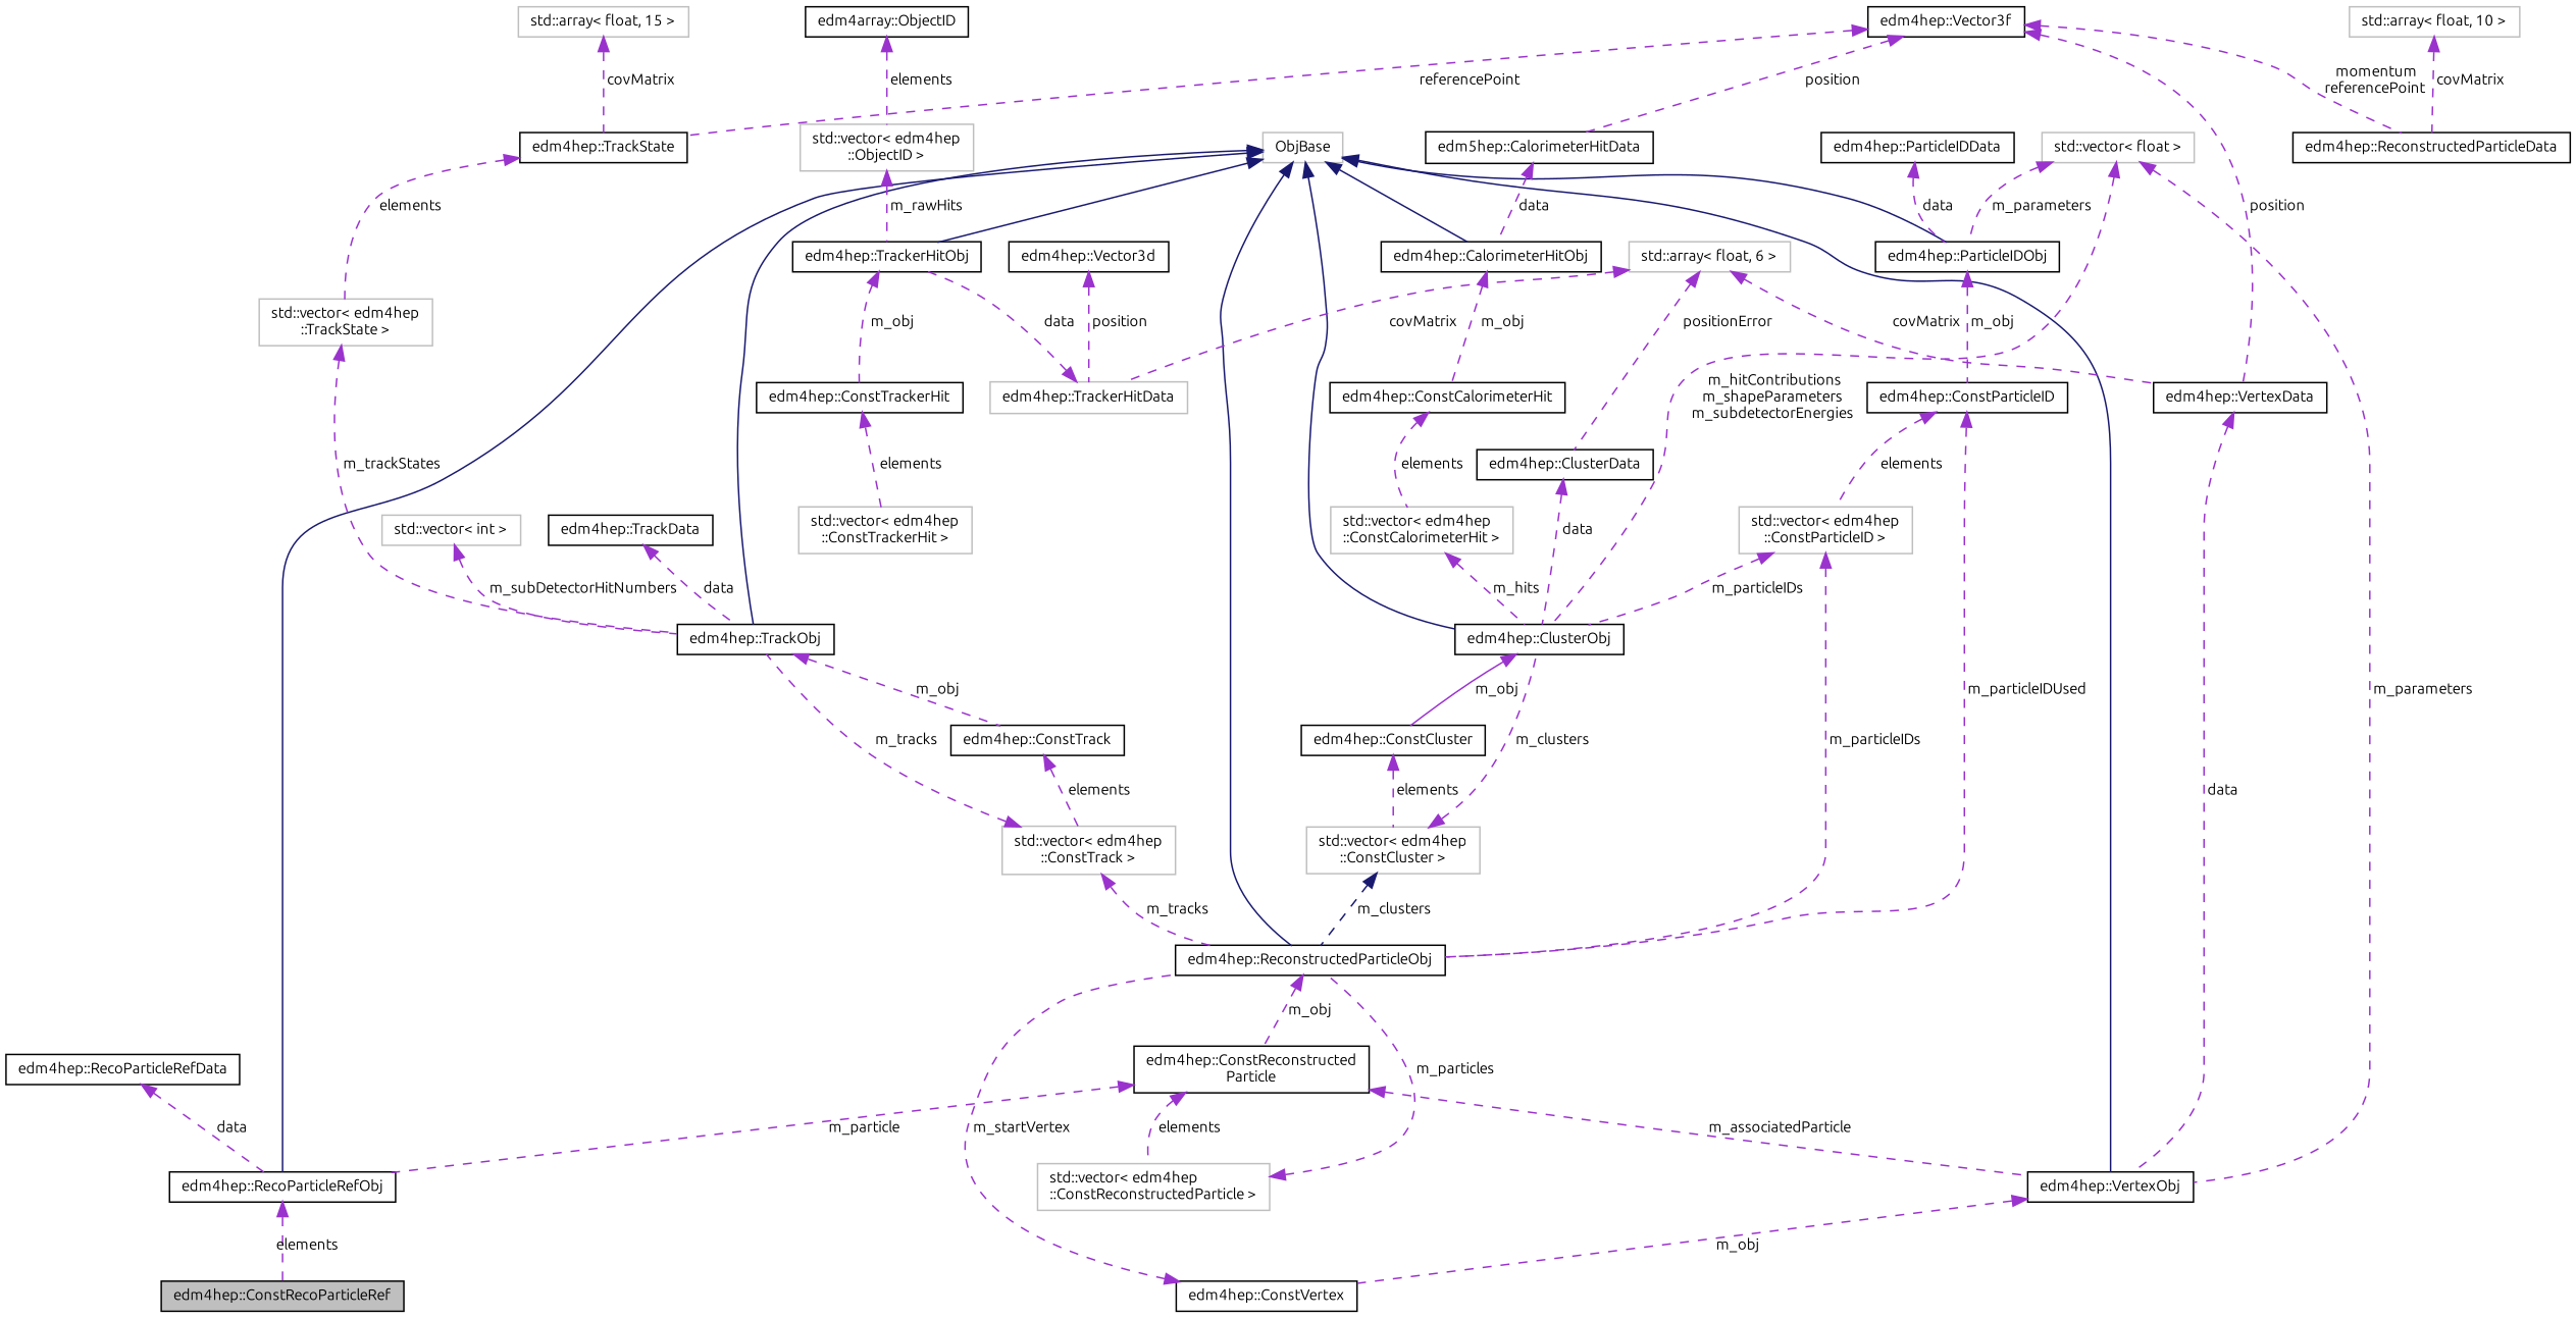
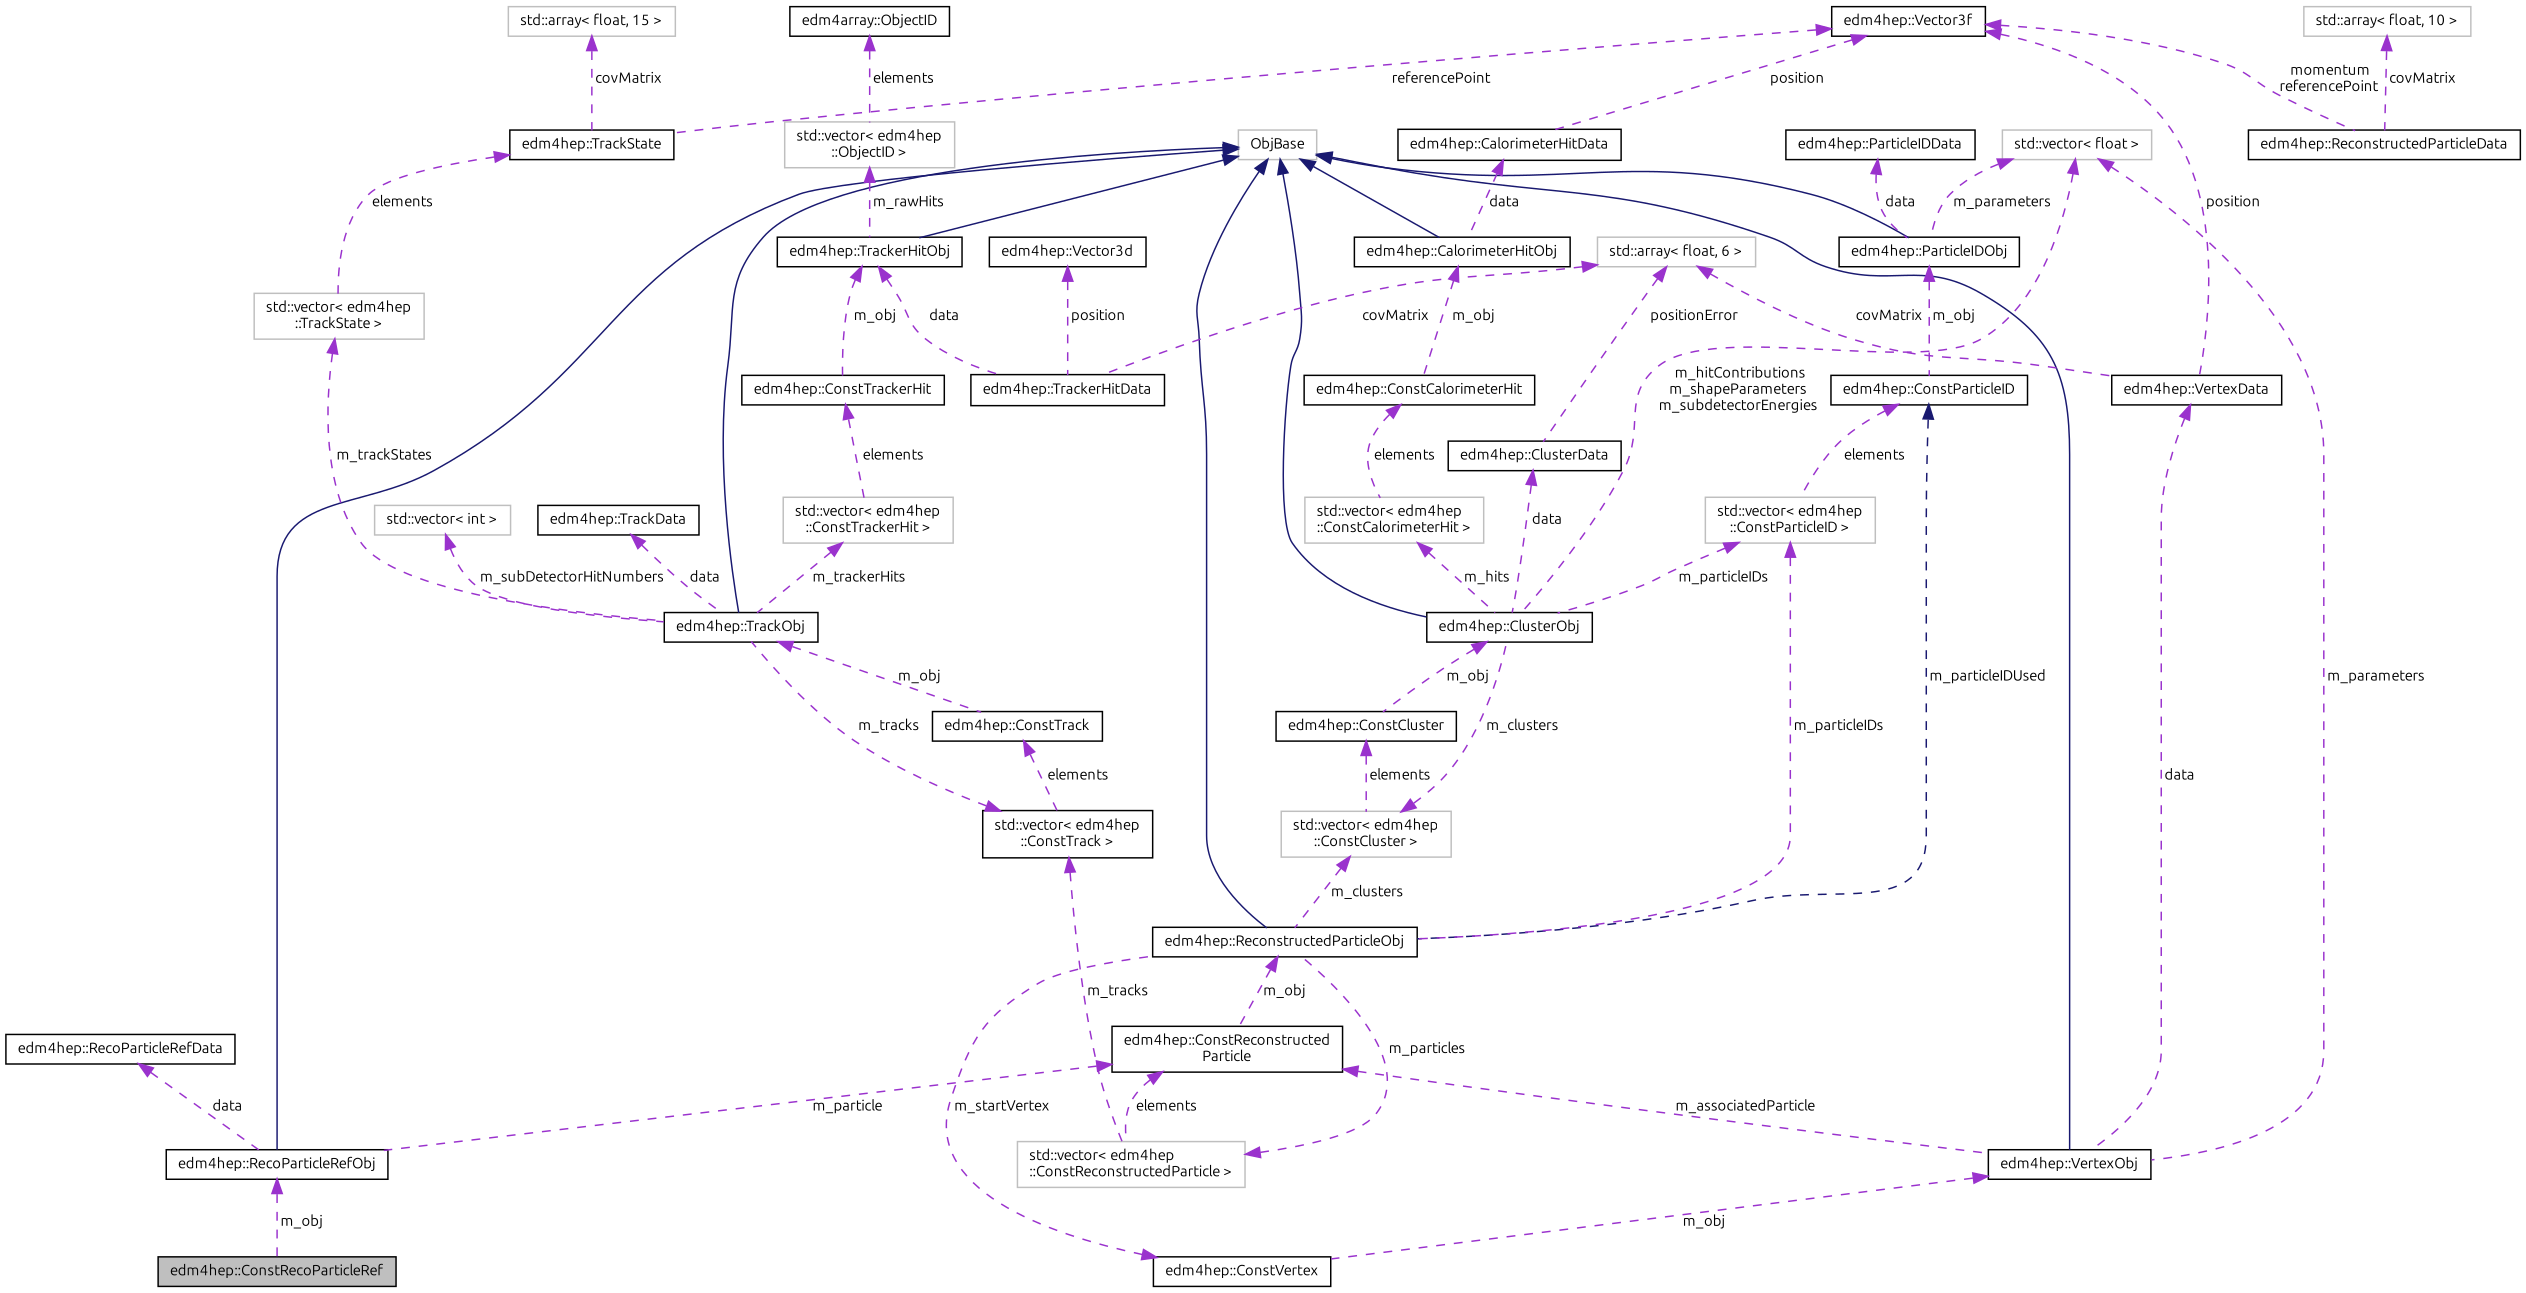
  digraph {
    fontname=Ubuntu
    rankdir=TB
    node [color=black fillcolor=white fontname=Ubuntu fontsize=10 shape=record style=filled]
    edge [color=darkorchid3 dir=back fontname=Ubuntu fontsize=10 labelfontname=Helvetica labelfontsize=10 style=dashed]
    n1 [fillcolor=grey75 fontcolor=black height=0.2 label="edm4hep::ConstRecoParticleRef" width=0.4]
    n2 [height=0.2 label="edm4hep::RecoParticleRefObj" width=0.4]
    n3 [color=grey75 height=0.2 label=ObjBase width=0.4]
    n4 [height=0.2 label="edm4hep::ReconstructedParticleObj" width=0.4]
    n5 [height=0.2 label="edm4hep::ClusterObj" width=0.4]
    n6 [height=0.2 label="edm4hep::ParticleIDObj" width=0.4]
    n7 [height=0.2 label="edm4hep::CalorimeterHitObj" width=0.4]
    n8 [height=0.2 label="edm4hep::TrackObj" width=0.4]
    n9 [height=0.2 label="edm4hep::TrackerHitObj" width=0.4]
    n10 [height=0.2 label="edm4hep::VertexObj" width=0.4]
    n11 [height=0.2 label="edm4hep::ConstReconstructed\lParticle" width=0.4]
    n12 [height=0.2 label="edm4hep::ConstCluster" width=0.4]
    n13 [height=0.2 label="edm4hep::ConstParticleID" width=0.4]
    n14 [height=0.2 label="edm4hep::ConstCalorimeterHit" width=0.4]
    n15 [height=0.2 label="edm4hep::ConstTrack" width=0.4]
    n16 [height=0.2 label="edm4hep::ConstTrackerHit" width=0.4]
    n17 [height=0.2 label="edm4hep::ConstVertex" width=0.4]
    n18 [color=grey75 height=0.2 label="std::vector\< edm4hep\l::ConstReconstructedParticle \>" width=0.4]
    n19 [color=grey75 height=0.2 label="std::vector\< edm4hep\l::ConstCluster \>" width=0.4]
    n20 [color=grey75 height=0.2 label="std::vector\< edm4hep\l::ConstParticleID \>" width=0.4]
    n21 [height=0.2 label="edm4hep::ParticleIDData" width=0.4]
    n22 [color=grey75 height=0.2 label="std::vector\< float \>" width=0.4]
    n23 [color=grey75 height=0.2 label="std::vector\< edm4hep\l::ConstCalorimeterHit \>" width=0.4]
-   n24 [height=0.2 label="edm5hep::CalorimeterHitData" width=0.4]
+   n24 [height=0.2 label="edm4hep::CalorimeterHitData" width=0.4]
    n25 [height=0.2 label="edm4hep::Vector3f" width=0.4]
    n26 [height=0.2 label="edm4hep::TrackState" width=0.4]
    n27 [height=0.2 label="edm4hep::ReconstructedParticleData" width=0.4]
    n28 [height=0.2 label="edm4hep::VertexData" width=0.4]
    n29 [height=0.2 label="edm4hep::ClusterData" width=0.4]
    n30 [color=grey75 height=0.2 label="std::vector\< edm4hep\l::TrackState \>" width=0.4]
    n31 [color=grey75 height=0.2 label="std::array\< float, 6 \>" width=0.4]
-   n32 [color=grey75 height=0.2 label="edm4hep::TrackerHitData" width=0.4]
-   n33 [color=grey75 height=0.2 label="std::vector\< edm4hep\l::ConstTrack \>" width=0.4]
+   n32 [height=0.2 label="edm4hep::TrackerHitData" width=0.4]
+   n33 [height=0.2 label="std::vector\< edm4hep\l::ConstTrack \>" width=0.4]
    n34 [color=grey75 height=0.2 label="std::array\< float, 15 \>" width=0.4]
    n35 [color=grey75 height=0.2 label="std::vector\< edm4hep\l::ConstTrackerHit \>" width=0.4]
    n36 [color=grey75 height=0.2 label="std::vector\< edm4hep\l::ObjectID \>" width=0.4]
    n37 [height=0.2 label="edm4array::ObjectID" width=0.4]
    n38 [height=0.2 label="edm4hep::Vector3d" width=0.4]
    n39 [color=grey75 height=0.2 label="std::vector\< int \>" width=0.4]
    n40 [height=0.2 label="edm4hep::TrackData" width=0.4]
    n41 [color=grey75 height=0.2 label="std::array\< float, 10 \>" width=0.4]
    n42 [height=0.2 label="edm4hep::RecoParticleRefData" width=0.4]
-   n2 -> n1 [label=" elements"]
+   n2 -> n1 [label=" m_obj"]
    n3 -> n2 [color=midnightblue style=solid]
    n3 -> n4 [color=midnightblue style=solid]
    n3 -> n5 [color=midnightblue style=solid]
    n3 -> n6 [color=midnightblue style=solid]
    n3 -> n7 [color=midnightblue style=solid]
    n3 -> n8 [color=midnightblue style=solid]
    n3 -> n9 [color=midnightblue style=solid]
    n3 -> n10 [color=midnightblue style=solid]
    n4 -> n11 [label=" m_obj"]
-   n5 -> n12 [label=" m_obj" style=solid]
+   n5 -> n12 [label=" m_obj"]
    n6 -> n13 [label=" m_obj"]
    n7 -> n14 [label=" m_obj"]
    n8 -> n15 [label=" m_obj"]
    n9 -> n16 [label=" m_obj"]
    n10 -> n17 [label=" m_obj"]
    n11 -> n2 [label=" m_particle"]
    n11 -> n10 [label=" m_associatedParticle"]
    n11 -> n18 [label=" elements"]
    n12 -> n19 [label=" elements"]
-   n13 -> n4 [label=" m_particleIDUsed"]
+   n13 -> n4 [color=midnightblue label=" m_particleIDUsed"]
    n13 -> n20 [label=" elements"]
    n14 -> n23 [label=" elements"]
    n15 -> n33 [label=" elements"]
    n16 -> n35 [label=" elements"]
    n17 -> n4 [label=" m_startVertex"]
    n18 -> n4 [label=" m_particles"]
-   n19 -> n4 [color=midnightblue label=" m_clusters"]
+   n19 -> n4 [label=" m_clusters"]
    n19 -> n5 [label=" m_clusters"]
    n20 -> n4 [label=" m_particleIDs"]
    n20 -> n5 [label=" m_particleIDs"]
    n21 -> n6 [label=" data"]
    n22 -> n5 [label=" m_hitContributions\nm_shapeParameters\nm_subdetectorEnergies"]
    n22 -> n6 [label=" m_parameters"]
    n22 -> n10 [label=" m_parameters"]
    n23 -> n5 [label=" m_hits"]
    n24 -> n7 [label=" data"]
    n25 -> n24 [label=" position"]
    n25 -> n26 [label=" referencePoint"]
    n25 -> n27 [label=" momentum\nreferencePoint"]
    n25 -> n28 [label=" position"]
    n26 -> n30 [label=" elements"]
    n28 -> n10 [label=" data"]
    n29 -> n5 [label=" data"]
    n30 -> n8 [label=" m_trackStates"]
    n31 -> n28 [label=" covMatrix"]
    n31 -> n29 [label=" positionError"]
    n31 -> n32 [label=" covMatrix"]
-   n32 -> n9 [label=" data"]
-   n33 -> n4 [label=" m_tracks"]
+   n9 -> n32 [label=" data"]
+   n33 -> n18 [label=" m_tracks"]
    n33 -> n8 [label=" m_tracks"]
    n34 -> n26 [label=" covMatrix"]
+   n35 -> n8 [label=" m_trackerHits"]
    n36 -> n9 [label=" m_rawHits"]
    n37 -> n36 [label=" elements"]
    n38 -> n32 [label=" position"]
    n39 -> n8 [label=" m_subDetectorHitNumbers"]
    n40 -> n8 [label=" data"]
    n41 -> n27 [label=" covMatrix"]
    n42 -> n2 [label=" data"]
  }
